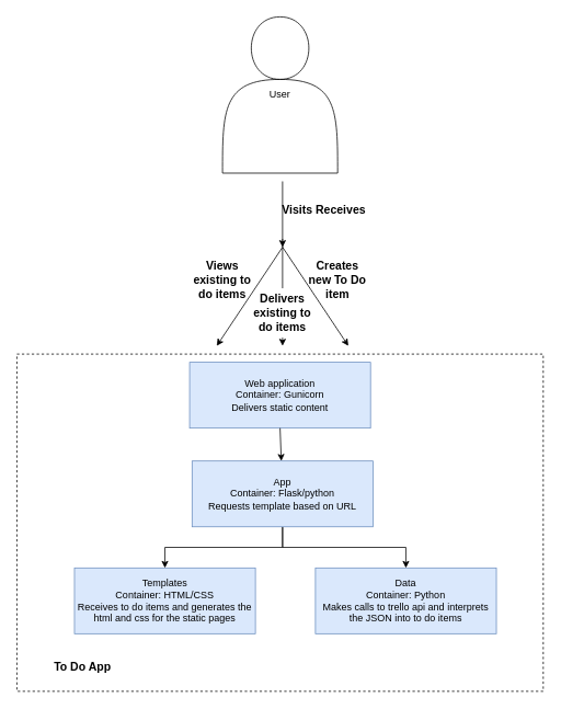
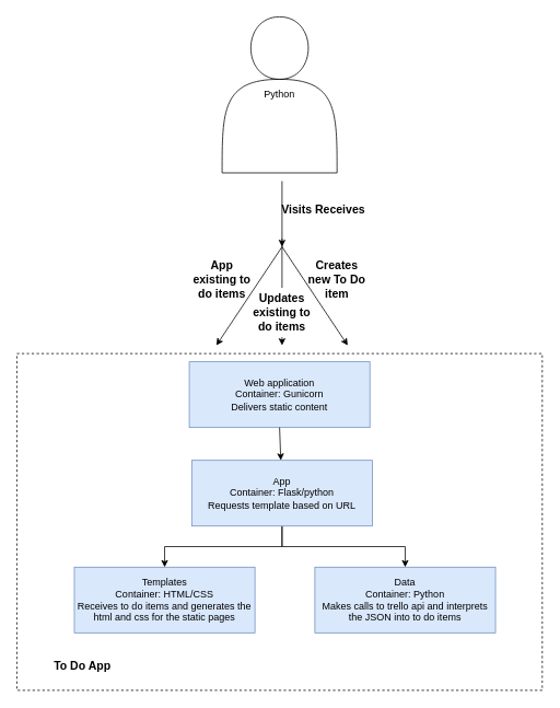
  <mxCell id="0" />
  <mxCell id="1" parent="0" />
- <mxCell id="2" value="User" style="shape=actor;whiteSpace=wrap;html=1;" parent="1" vertex="1"><mxGeometry x="270" y="20" width="140" height="190" as="geometry" /></mxCell>
+ <mxCell id="2" value="Python" style="shape=actor;whiteSpace=wrap;html=1;" parent="1" vertex="1"><mxGeometry x="270" y="20" width="140" height="190" as="geometry" /></mxCell>
  <mxCell id="3" value="" style="endArrow=classic;html=1;rounded=0;" parent="1" edge="1"><mxGeometry width="50" height="50" relative="1" as="geometry"><mxPoint x="343" y="220" as="sourcePoint" /><mxPoint x="343" y="300" as="targetPoint" /></mxGeometry></mxCell>
  <mxCell id="4" value="Visits Receives" style="text;html=1;strokeColor=none;fillColor=none;align=center;verticalAlign=middle;whiteSpace=wrap;rounded=0;fontStyle=1;fontSize=14;" parent="1" vertex="1"><mxGeometry x="340" y="230" width="107" height="50" as="geometry" /></mxCell>
  <mxCell id="5" value="" style="endArrow=classic;html=1;rounded=0;" parent="1" edge="1"><mxGeometry width="50" height="50" relative="1" as="geometry"><mxPoint x="343" y="300" as="sourcePoint" /><mxPoint x="263" y="420" as="targetPoint" /></mxGeometry></mxCell>
  <mxCell id="6" value="" style="endArrow=classic;html=1;rounded=0;startArrow=none;" parent="1" source="9" edge="1"><mxGeometry width="50" height="50" relative="1" as="geometry"><mxPoint x="343" y="290" as="sourcePoint" /><mxPoint x="343" y="420" as="targetPoint" /></mxGeometry></mxCell>
  <mxCell id="7" value="" style="endArrow=classic;html=1;rounded=0;" parent="1" edge="1"><mxGeometry width="50" height="50" relative="1" as="geometry"><mxPoint x="343" y="300" as="sourcePoint" /><mxPoint x="423" y="420" as="targetPoint" /></mxGeometry></mxCell>
- <mxCell id="8" value="Views existing to do items" style="text;html=1;strokeColor=none;fillColor=none;align=center;verticalAlign=middle;whiteSpace=wrap;rounded=0;fontStyle=1;fontSize=14;" parent="1" vertex="1"><mxGeometry x="230" y="310" width="80" height="60" as="geometry" /></mxCell>
- <mxCell id="9" value="Delivers existing to do items" style="text;html=1;strokeColor=none;fillColor=none;align=center;verticalAlign=middle;whiteSpace=wrap;rounded=0;fontStyle=1;fontSize=14;" parent="1" vertex="1"><mxGeometry x="303" y="350" width="80" height="60" as="geometry" /></mxCell>
+ <mxCell id="8" value="App existing to do items" style="text;html=1;strokeColor=none;fillColor=none;align=center;verticalAlign=middle;whiteSpace=wrap;rounded=0;fontStyle=1;fontSize=14;" parent="1" vertex="1"><mxGeometry x="230" y="310" width="80" height="60" as="geometry" /></mxCell>
+ <mxCell id="9" value="Updates existing to do items" style="text;html=1;strokeColor=none;fillColor=none;align=center;verticalAlign=middle;whiteSpace=wrap;rounded=0;fontStyle=1;fontSize=14;" parent="1" vertex="1"><mxGeometry x="303" y="350" width="80" height="60" as="geometry" /></mxCell>
  <mxCell id="10" value="" style="endArrow=none;html=1;rounded=0;" parent="1" target="9" edge="1"><mxGeometry width="50" height="50" relative="1" as="geometry"><mxPoint x="343" y="290" as="sourcePoint" /><mxPoint x="343" y="420" as="targetPoint" /></mxGeometry></mxCell>
  <mxCell id="11" value="Creates new To Do item" style="text;html=1;strokeColor=none;fillColor=none;align=center;verticalAlign=middle;whiteSpace=wrap;rounded=0;fontStyle=1;fontSize=14;" parent="1" vertex="1"><mxGeometry x="370" y="320" width="80" height="40" as="geometry" /></mxCell>
  <mxCell id="12" value="" style="rounded=0;whiteSpace=wrap;html=1;fillColor=none;dashed=1;" parent="1" vertex="1"><mxGeometry x="20" y="430" width="640" height="410" as="geometry" /></mxCell>
  <mxCell id="13" value="Web application&lt;br&gt;Container: Gunicorn&lt;br&gt;Delivers static content" style="rounded=0;whiteSpace=wrap;html=1;fillColor=#dae8fc;strokeColor=#6c8ebf;" parent="1" vertex="1"><mxGeometry x="230" y="440" width="220" height="80" as="geometry" /></mxCell>
  <mxCell id="14" value="Templates&lt;br&gt;Container: HTML/CSS&lt;br&gt;Receives to do items and generates the html and css for the static pages" style="rounded=0;whiteSpace=wrap;html=1;fillColor=#dae8fc;strokeColor=#6c8ebf;" parent="1" vertex="1"><mxGeometry x="90" y="690" width="220" height="80" as="geometry" /></mxCell>
  <mxCell id="15" value="Data&lt;br&gt;Container: Python&lt;br&gt;Makes calls to trello api and interprets the JSON into to do items" style="rounded=0;whiteSpace=wrap;html=1;fillColor=#dae8fc;strokeColor=#6c8ebf;" parent="1" vertex="1"><mxGeometry x="383" y="690" width="220" height="80" as="geometry" /></mxCell>
  <mxCell id="16" style="edgeStyle=orthogonalEdgeStyle;rounded=0;orthogonalLoop=1;jettySize=auto;html=1;exitX=0.5;exitY=1;exitDx=0;exitDy=0;entryX=0.5;entryY=0;entryDx=0;entryDy=0;" edge="1" parent="1" source="18" target="15"><mxGeometry relative="1" as="geometry" /></mxCell>
  <mxCell id="17" style="edgeStyle=orthogonalEdgeStyle;rounded=0;orthogonalLoop=1;jettySize=auto;html=1;exitX=0.5;exitY=1;exitDx=0;exitDy=0;entryX=0.5;entryY=0;entryDx=0;entryDy=0;" edge="1" parent="1" source="18" target="14"><mxGeometry relative="1" as="geometry" /></mxCell>
  <mxCell id="18" value="App&lt;br&gt;Container: Flask/python&lt;br&gt;Requests template based on URL" style="rounded=0;whiteSpace=wrap;html=1;fillColor=#dae8fc;strokeColor=#6c8ebf;" parent="1" vertex="1"><mxGeometry x="233" y="560" width="220" height="80" as="geometry" /></mxCell>
  <mxCell id="19" value="" style="endArrow=classic;html=1;rounded=0;exitX=0.5;exitY=1;exitDx=0;exitDy=0;" parent="1" source="13" target="18" edge="1"><mxGeometry width="50" height="50" relative="1" as="geometry"><mxPoint x="260" y="630" as="sourcePoint" /><mxPoint x="310" y="580" as="targetPoint" /></mxGeometry></mxCell>
  <mxCell id="20" value="To Do App" style="text;html=1;strokeColor=none;fillColor=none;align=center;verticalAlign=middle;whiteSpace=wrap;rounded=0;fontStyle=1;fontSize=14;" parent="1" vertex="1"><mxGeometry x="60" y="795" width="80" height="30" as="geometry" /></mxCell>
